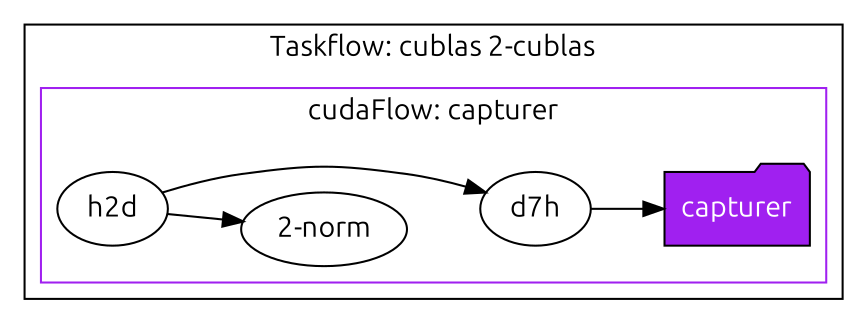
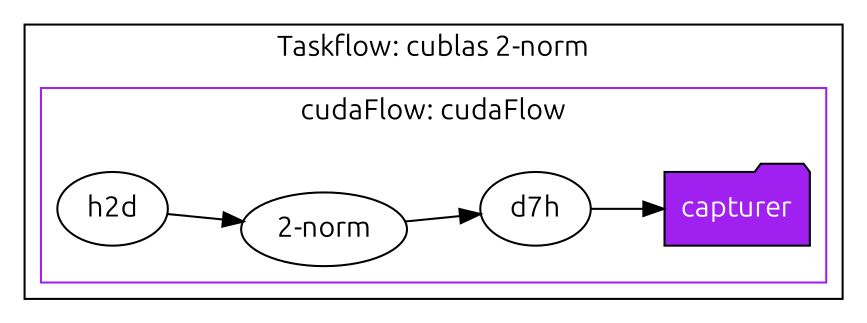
  digraph {
    fontname=Ubuntu
    rankdir=LR
    node [fontname=Ubuntu]
    edge [fontname=Ubuntu]
    n1 [color=black fillcolor=purple fontcolor=white label=capturer shape=folder style=filled]
    n2 [label=h2d]
    n3 [label="2-norm"]
    n4 [label=d7h]
    subgraph cluster_1 {
-     label="Taskflow: cublas 2-cublas"
+     label="Taskflow: cublas 2-norm"
      subgraph cluster_2 {
        color=purple
-       label="cudaFlow: capturer"
+       label="cudaFlow: cudaFlow"
        n1
        n2
        n3
        n4
      }
    }
    n2 -> n3
-   n2 -> n4
+   n3 -> n4
    n4 -> n1
  }
